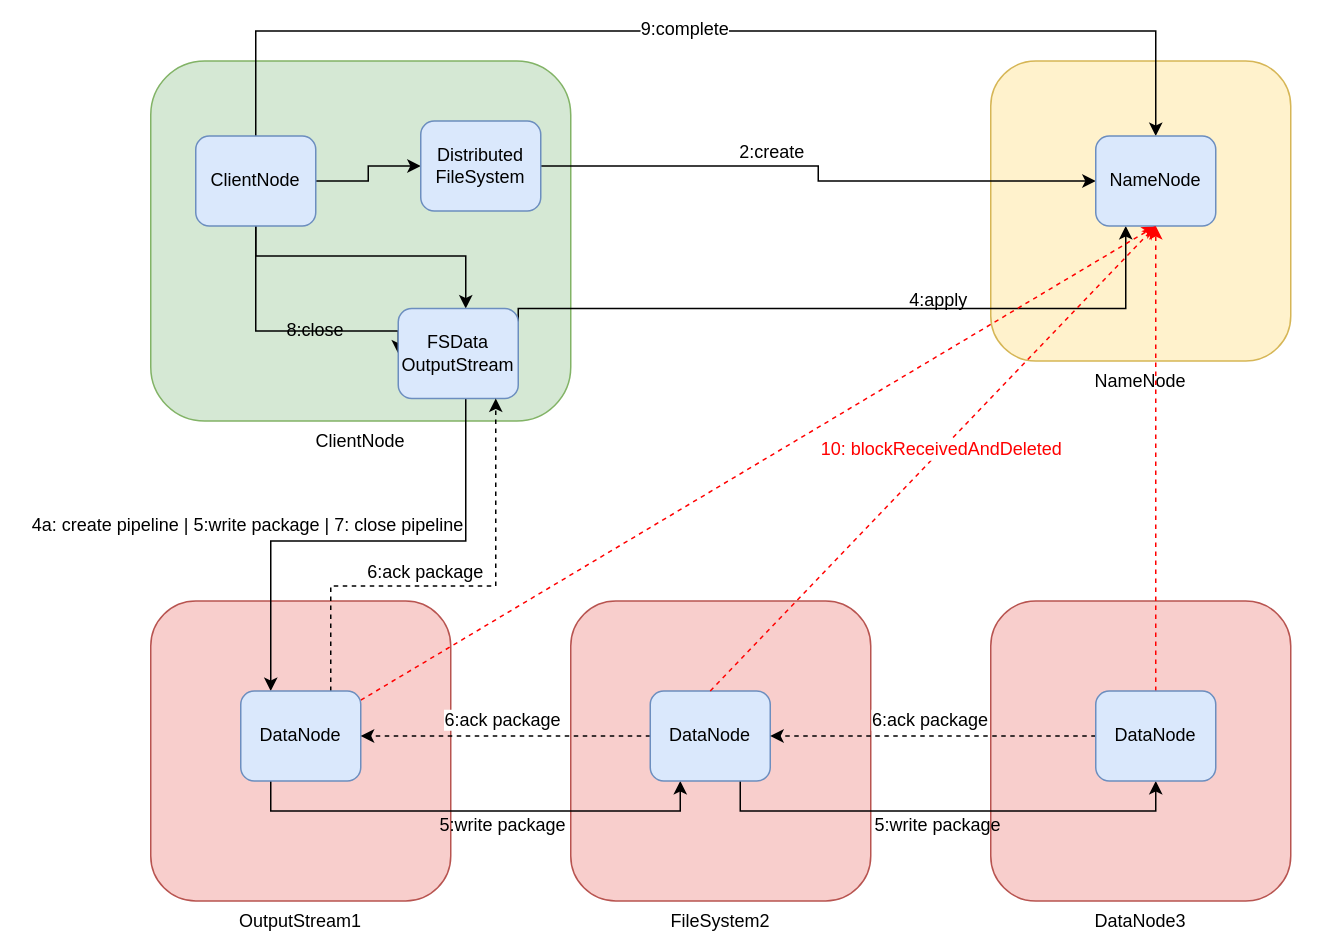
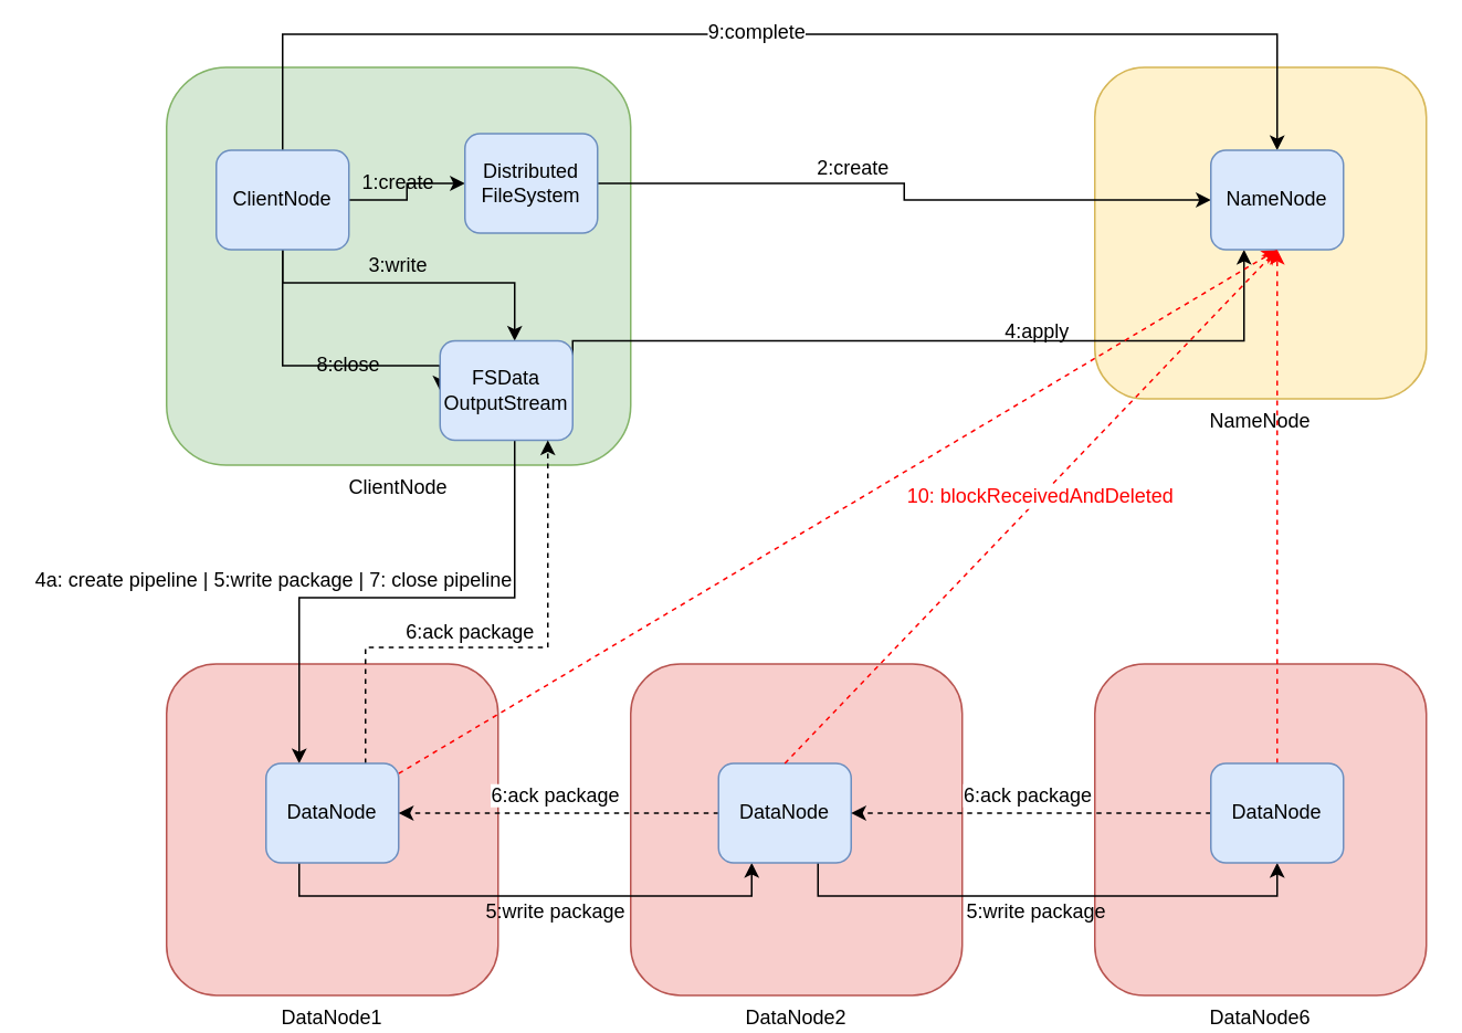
  <mxCell id="0" />
  <mxCell id="1" parent="0" />
  <mxCell id="2" value="ClientNode" style="rounded=1;whiteSpace=wrap;html=1;labelPosition=center;verticalLabelPosition=bottom;align=center;verticalAlign=top;fillColor=#d5e8d4;strokeColor=#82b366;" parent="1" vertex="1"><mxGeometry x="100" y="40" width="280" height="240" as="geometry" /></mxCell>
  <mxCell id="3" value="NameNode" style="rounded=1;whiteSpace=wrap;html=1;labelPosition=center;verticalLabelPosition=bottom;align=center;verticalAlign=top;fillColor=#fff2cc;strokeColor=#d6b656;" parent="1" vertex="1"><mxGeometry x="660" y="40" width="200" height="200" as="geometry" /></mxCell>
- <mxCell id="4" value="OutputStream1" style="rounded=1;whiteSpace=wrap;html=1;labelPosition=center;verticalLabelPosition=bottom;align=center;verticalAlign=top;fillColor=#f8cecc;strokeColor=#b85450;" parent="1" vertex="1"><mxGeometry x="100" y="400" width="200" height="200" as="geometry" /></mxCell>
- <mxCell id="5" value="FileSystem2" style="rounded=1;whiteSpace=wrap;html=1;labelPosition=center;verticalLabelPosition=bottom;align=center;verticalAlign=top;fillColor=#f8cecc;strokeColor=#b85450;" parent="1" vertex="1"><mxGeometry x="380" y="400" width="200" height="200" as="geometry" /></mxCell>
- <mxCell id="6" value="DataNode3" style="rounded=1;whiteSpace=wrap;html=1;labelPosition=center;verticalLabelPosition=bottom;align=center;verticalAlign=top;fillColor=#f8cecc;strokeColor=#b85450;" parent="1" vertex="1"><mxGeometry x="660" y="400" width="200" height="200" as="geometry" /></mxCell>
+ <mxCell id="4" value="DataNode1" style="rounded=1;whiteSpace=wrap;html=1;labelPosition=center;verticalLabelPosition=bottom;align=center;verticalAlign=top;fillColor=#f8cecc;strokeColor=#b85450;" parent="1" vertex="1"><mxGeometry x="100" y="400" width="200" height="200" as="geometry" /></mxCell>
+ <mxCell id="5" value="DataNode2" style="rounded=1;whiteSpace=wrap;html=1;labelPosition=center;verticalLabelPosition=bottom;align=center;verticalAlign=top;fillColor=#f8cecc;strokeColor=#b85450;" parent="1" vertex="1"><mxGeometry x="380" y="400" width="200" height="200" as="geometry" /></mxCell>
+ <mxCell id="6" value="DataNode6" style="rounded=1;whiteSpace=wrap;html=1;labelPosition=center;verticalLabelPosition=bottom;align=center;verticalAlign=top;fillColor=#f8cecc;strokeColor=#b85450;" parent="1" vertex="1"><mxGeometry x="660" y="400" width="200" height="200" as="geometry" /></mxCell>
  <mxCell id="7" value="" style="edgeStyle=orthogonalEdgeStyle;rounded=0;orthogonalLoop=1;jettySize=auto;html=1;" parent="1" source="12" target="15" edge="1"><mxGeometry relative="1" as="geometry" /></mxCell>
  <mxCell id="8" style="edgeStyle=orthogonalEdgeStyle;rounded=0;orthogonalLoop=1;jettySize=auto;html=1;" parent="1" source="12" target="18" edge="1"><mxGeometry relative="1" as="geometry"><Array as="points"><mxPoint x="170" y="170" /><mxPoint x="310" y="170" /></Array></mxGeometry></mxCell>
  <mxCell id="9" style="edgeStyle=orthogonalEdgeStyle;rounded=0;orthogonalLoop=1;jettySize=auto;html=1;entryX=0;entryY=0.5;entryDx=0;entryDy=0;" parent="1" source="12" target="18" edge="1"><mxGeometry relative="1" as="geometry"><Array as="points"><mxPoint x="170" y="220" /></Array></mxGeometry></mxCell>
  <mxCell id="10" style="edgeStyle=orthogonalEdgeStyle;rounded=0;orthogonalLoop=1;jettySize=auto;html=1;entryX=0.5;entryY=0;entryDx=0;entryDy=0;" parent="1" source="12" target="24" edge="1"><mxGeometry relative="1" as="geometry"><Array as="points"><mxPoint x="170" y="20" /><mxPoint x="770" y="20" /></Array></mxGeometry></mxCell>
  <mxCell id="11" value="9:complete" style="text;html=1;align=center;verticalAlign=middle;resizable=0;points=[];;labelBackgroundColor=#ffffff;" parent="10" vertex="1" connectable="0"><mxGeometry x="-0.041" y="2" relative="1" as="geometry"><mxPoint as="offset" /></mxGeometry></mxCell>
  <mxCell id="12" value="ClientNode" style="rounded=1;whiteSpace=wrap;html=1;fillColor=#dae8fc;strokeColor=#6c8ebf;" parent="1" vertex="1"><mxGeometry x="130" y="90" width="80" height="60" as="geometry" /></mxCell>
  <mxCell id="13" value="" style="edgeStyle=orthogonalEdgeStyle;rounded=0;orthogonalLoop=1;jettySize=auto;html=1;" parent="1" source="15" target="24" edge="1"><mxGeometry relative="1" as="geometry" /></mxCell>
  <mxCell id="14" value="2:create" style="text;html=1;align=center;verticalAlign=middle;resizable=0;points=[];;labelBackgroundColor=#ffffff;" parent="13" vertex="1" connectable="0"><mxGeometry x="-0.175" relative="1" as="geometry"><mxPoint x="-4" y="-10" as="offset" /></mxGeometry></mxCell>
  <mxCell id="15" value="Distributed&lt;br&gt;FileSystem" style="rounded=1;whiteSpace=wrap;html=1;fillColor=#dae8fc;strokeColor=#6c8ebf;" parent="1" vertex="1"><mxGeometry x="280" y="80" width="80" height="60" as="geometry" /></mxCell>
  <mxCell id="16" value="" style="edgeStyle=orthogonalEdgeStyle;rounded=0;orthogonalLoop=1;jettySize=auto;html=1;" parent="1" source="18" target="23" edge="1"><mxGeometry relative="1" as="geometry"><Array as="points"><mxPoint x="310" y="360" /><mxPoint x="180" y="360" /></Array></mxGeometry></mxCell>
  <mxCell id="17" style="edgeStyle=orthogonalEdgeStyle;rounded=0;orthogonalLoop=1;jettySize=auto;html=1;exitX=1;exitY=0.25;exitDx=0;exitDy=0;" parent="1" source="18" target="24" edge="1"><mxGeometry relative="1" as="geometry"><Array as="points"><mxPoint x="750" y="205" /></Array></mxGeometry></mxCell>
  <mxCell id="18" value="FSData&lt;br&gt;OutputStream" style="rounded=1;whiteSpace=wrap;html=1;fillColor=#dae8fc;strokeColor=#6c8ebf;" parent="1" vertex="1"><mxGeometry x="265" y="205" width="80" height="60" as="geometry" /></mxCell>
  <mxCell id="19" style="edgeStyle=orthogonalEdgeStyle;rounded=0;orthogonalLoop=1;jettySize=auto;html=1;exitX=0.25;exitY=1;exitDx=0;exitDy=0;entryX=0.25;entryY=1;entryDx=0;entryDy=0;" parent="1" source="23" target="27" edge="1"><mxGeometry relative="1" as="geometry"><Array as="points"><mxPoint x="180" y="540" /><mxPoint x="453" y="540" /></Array></mxGeometry></mxCell>
  <mxCell id="20" style="edgeStyle=orthogonalEdgeStyle;rounded=0;orthogonalLoop=1;jettySize=auto;html=1;exitX=0.75;exitY=0;exitDx=0;exitDy=0;dashed=1;" parent="1" source="23" target="18" edge="1"><mxGeometry relative="1" as="geometry"><Array as="points"><mxPoint x="220" y="390" /><mxPoint x="330" y="390" /></Array></mxGeometry></mxCell>
  <mxCell id="21" value="6:ack package" style="text;html=1;align=center;verticalAlign=middle;resizable=0;points=[];;labelBackgroundColor=#ffffff;" parent="20" vertex="1" connectable="0"><mxGeometry x="0.024" y="3" relative="1" as="geometry"><mxPoint x="-24" y="-7" as="offset" /></mxGeometry></mxCell>
  <mxCell id="22" style="edgeStyle=none;rounded=0;orthogonalLoop=1;jettySize=auto;html=1;dashed=1;strokeColor=#FF0000;fontColor=#FF0000;entryX=0.5;entryY=1;entryDx=0;entryDy=0;" edge="1" parent="1" source="23" target="24"><mxGeometry relative="1" as="geometry" /></mxCell>
  <mxCell id="23" value="DataNode" style="rounded=1;whiteSpace=wrap;html=1;fillColor=#dae8fc;strokeColor=#6c8ebf;" parent="1" vertex="1"><mxGeometry x="160" y="460" width="80" height="60" as="geometry" /></mxCell>
  <mxCell id="24" value="NameNode" style="rounded=1;whiteSpace=wrap;html=1;fillColor=#dae8fc;strokeColor=#6c8ebf;" parent="1" vertex="1"><mxGeometry x="730" y="90" width="80" height="60" as="geometry" /></mxCell>
  <mxCell id="25" style="edgeStyle=orthogonalEdgeStyle;rounded=0;orthogonalLoop=1;jettySize=auto;html=1;entryX=0.5;entryY=1;entryDx=0;entryDy=0;exitX=0.75;exitY=1;exitDx=0;exitDy=0;" parent="1" source="27" target="30" edge="1"><mxGeometry relative="1" as="geometry" /></mxCell>
  <mxCell id="26" style="edgeStyle=orthogonalEdgeStyle;rounded=0;orthogonalLoop=1;jettySize=auto;html=1;entryX=1;entryY=0.5;entryDx=0;entryDy=0;dashed=1;exitX=0;exitY=0.5;exitDx=0;exitDy=0;" parent="1" source="27" target="23" edge="1"><mxGeometry relative="1" as="geometry"><Array as="points"><mxPoint x="350" y="490" /><mxPoint x="350" y="490" /></Array></mxGeometry></mxCell>
  <mxCell id="27" value="DataNode" style="rounded=1;whiteSpace=wrap;html=1;fillColor=#dae8fc;strokeColor=#6c8ebf;" parent="1" vertex="1"><mxGeometry x="433" y="460" width="80" height="60" as="geometry" /></mxCell>
  <mxCell id="28" style="edgeStyle=orthogonalEdgeStyle;rounded=0;orthogonalLoop=1;jettySize=auto;html=1;dashed=1;entryX=1;entryY=0.5;entryDx=0;entryDy=0;" parent="1" source="30" target="27" edge="1"><mxGeometry relative="1" as="geometry"><mxPoint x="473" y="460" as="targetPoint" /><Array as="points" /></mxGeometry></mxCell>
  <mxCell id="29" style="edgeStyle=none;rounded=0;orthogonalLoop=1;jettySize=auto;html=1;dashed=1;strokeColor=#FF0000;fontColor=#FF0000;" edge="1" parent="1" source="30" target="24"><mxGeometry relative="1" as="geometry" /></mxCell>
  <mxCell id="30" value="DataNode" style="rounded=1;whiteSpace=wrap;html=1;fillColor=#dae8fc;strokeColor=#6c8ebf;" parent="1" vertex="1"><mxGeometry x="730" y="460" width="80" height="60" as="geometry" /></mxCell>
+ <mxCell id="31" value="1:create" style="text;html=1;strokeColor=none;fillColor=none;align=center;verticalAlign=middle;whiteSpace=wrap;rounded=0;" parent="1" vertex="1"><mxGeometry x="215" y="100" width="50" height="20" as="geometry" /></mxCell>
+ <mxCell id="32" value="3:write" style="text;html=1;strokeColor=none;fillColor=none;align=center;verticalAlign=middle;whiteSpace=wrap;rounded=0;" parent="1" vertex="1"><mxGeometry x="220" y="150" width="40" height="20" as="geometry" /></mxCell>
  <mxCell id="33" value="4a: create pipeline | 5:write package | 7: close pipeline" style="text;html=1;strokeColor=none;fillColor=none;align=center;verticalAlign=middle;whiteSpace=wrap;rounded=0;" parent="1" vertex="1"><mxGeometry x="20" y="340" width="290" height="20" as="geometry" /></mxCell>
  <mxCell id="34" value="8:close" style="text;html=1;strokeColor=none;fillColor=none;align=center;verticalAlign=middle;whiteSpace=wrap;rounded=0;" parent="1" vertex="1"><mxGeometry x="190" y="210" width="40" height="20" as="geometry" /></mxCell>
  <mxCell id="35" value="5:write package" style="text;html=1;strokeColor=none;fillColor=none;align=center;verticalAlign=middle;whiteSpace=wrap;rounded=0;" parent="1" vertex="1"><mxGeometry x="290" y="540" width="90" height="20" as="geometry" /></mxCell>
  <mxCell id="36" value="5:write package" style="text;html=1;strokeColor=none;fillColor=none;align=center;verticalAlign=middle;whiteSpace=wrap;rounded=0;" parent="1" vertex="1"><mxGeometry x="580" y="540" width="90" height="20" as="geometry" /></mxCell>
  <mxCell id="37" value="&lt;span style=&quot;white-space: nowrap ; background-color: rgb(255 , 255 , 255)&quot;&gt;6:ack package&lt;/span&gt;" style="text;html=1;strokeColor=none;fillColor=none;align=center;verticalAlign=middle;whiteSpace=wrap;rounded=0;" parent="1" vertex="1"><mxGeometry x="315" y="470" width="40" height="20" as="geometry" /></mxCell>
  <mxCell id="38" value="&lt;span style=&quot;white-space: nowrap ; background-color: rgb(255 , 255 , 255)&quot;&gt;6:ack package&lt;/span&gt;" style="text;html=1;strokeColor=none;fillColor=none;align=center;verticalAlign=middle;whiteSpace=wrap;rounded=0;" parent="1" vertex="1"><mxGeometry x="600" y="470" width="40" height="20" as="geometry" /></mxCell>
  <mxCell id="39" value="4:apply" style="text;html=1;align=center;verticalAlign=middle;resizable=0;points=[];;autosize=1;" parent="1" vertex="1"><mxGeometry x="600" y="190" width="50" height="20" as="geometry" /></mxCell>
  <mxCell id="40" style="rounded=0;orthogonalLoop=1;jettySize=auto;html=1;entryX=0.5;entryY=1;entryDx=0;entryDy=0;exitX=0.5;exitY=0;exitDx=0;exitDy=0;strokeColor=#FF0000;dashed=1;" parent="1" source="27" target="24" edge="1"><mxGeometry relative="1" as="geometry" /></mxCell>
  <mxCell id="41" value="10: blockReceivedAndDeleted" style="text;html=1;align=center;verticalAlign=middle;resizable=0;points=[];;labelBackgroundColor=#ffffff;fontColor=#FF0000;" parent="40" vertex="1" connectable="0"><mxGeometry x="0.037" y="1" relative="1" as="geometry"><mxPoint as="offset" /></mxGeometry></mxCell>
